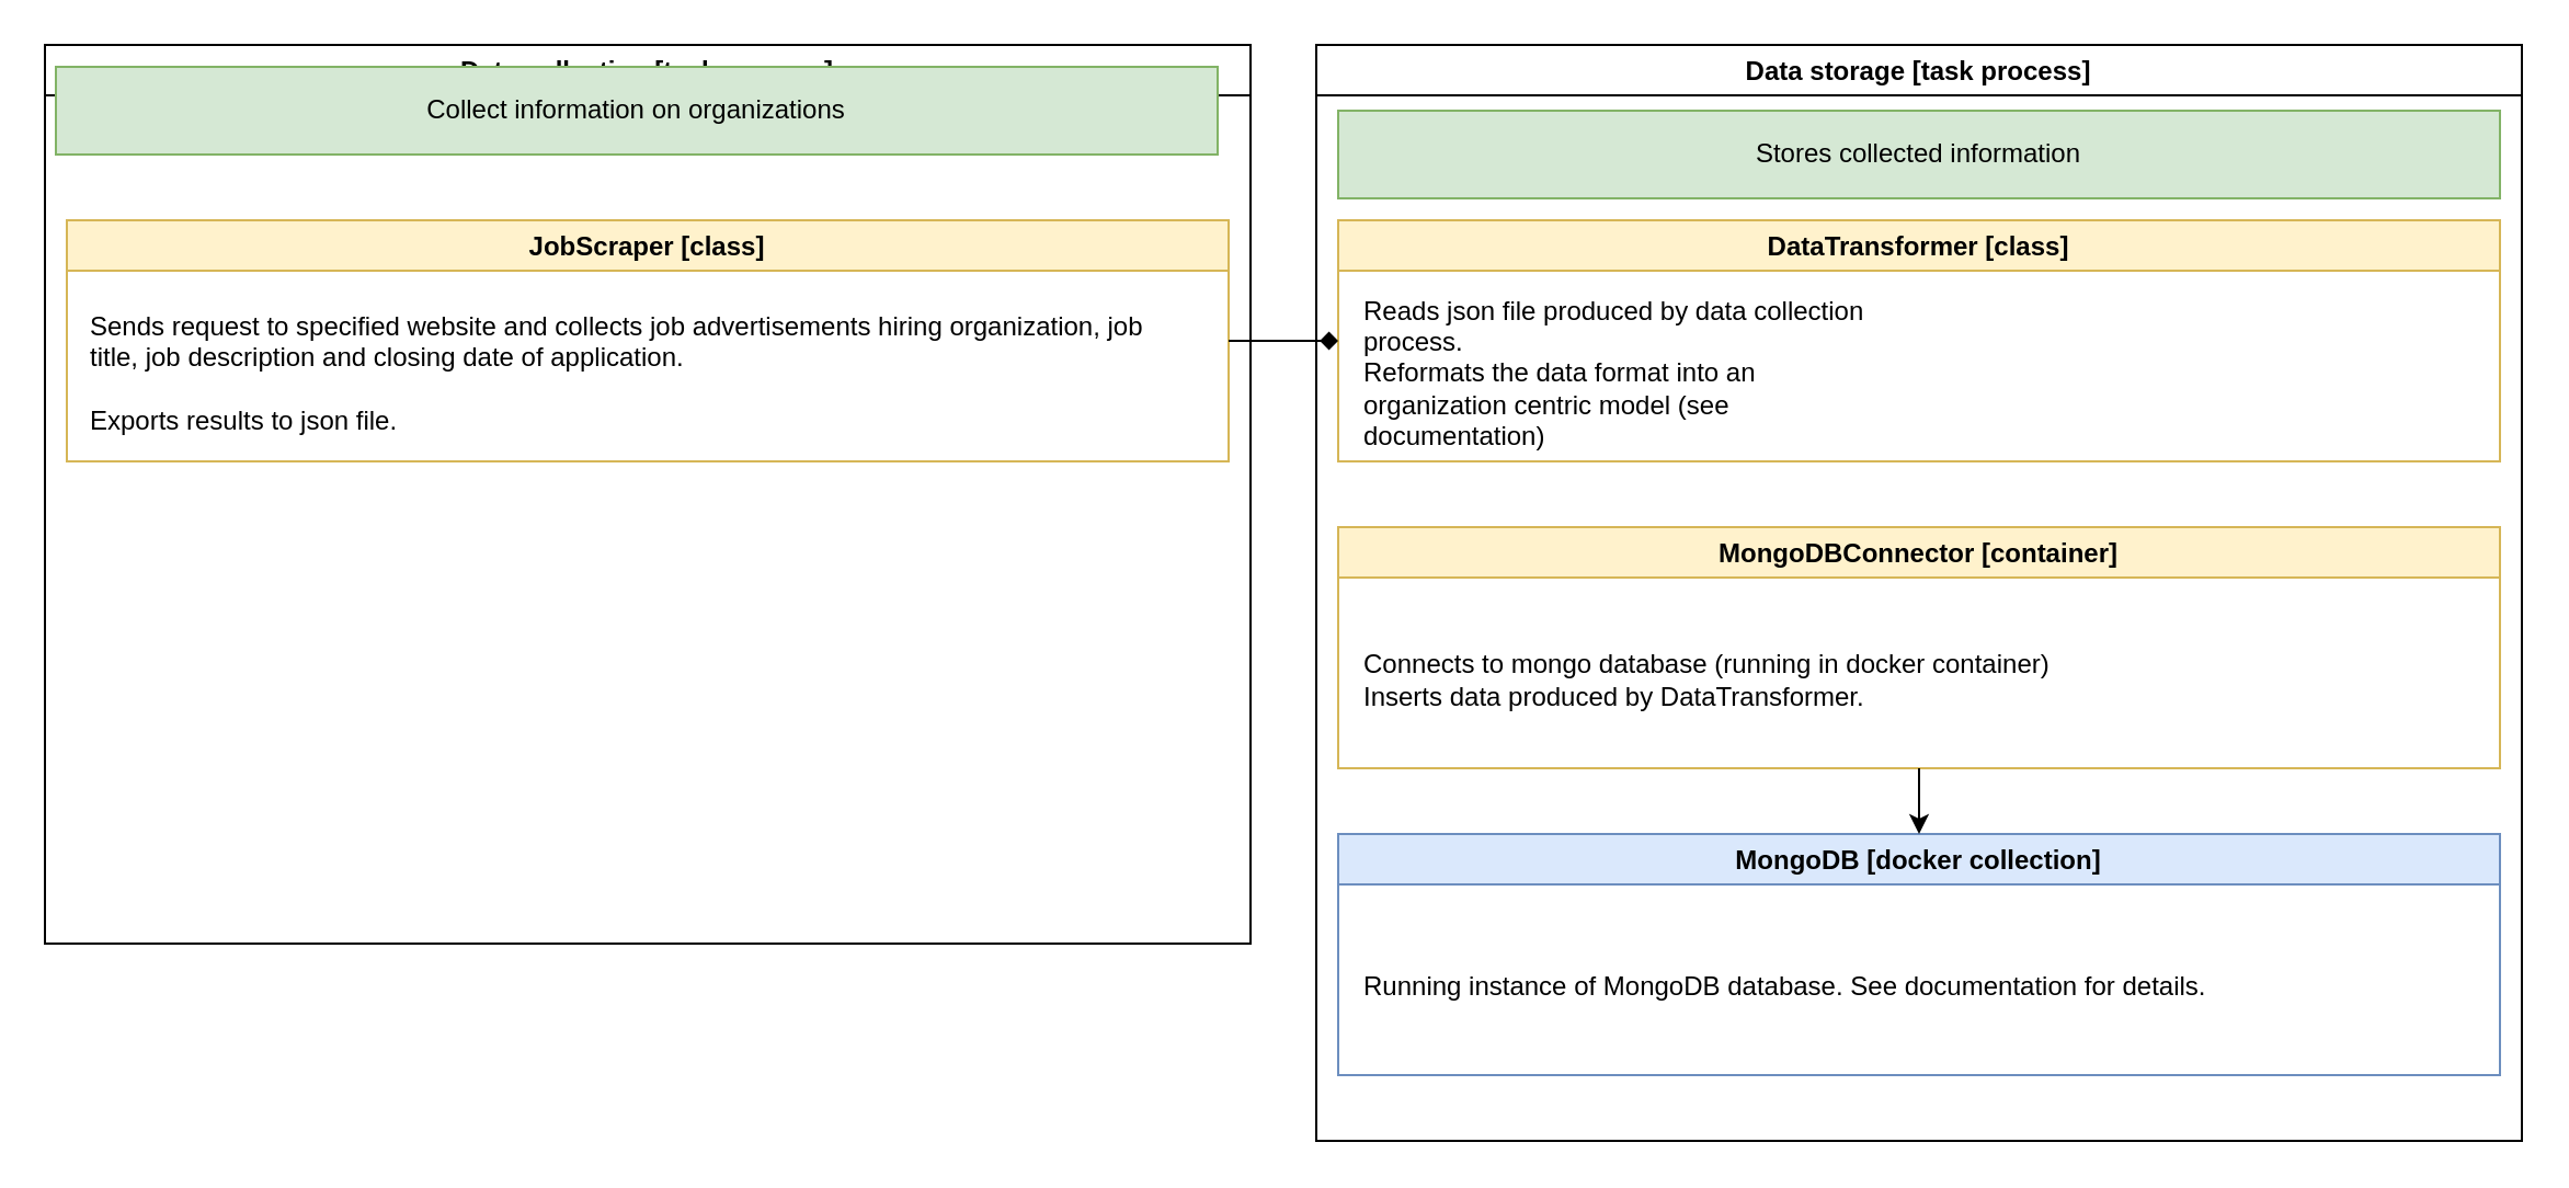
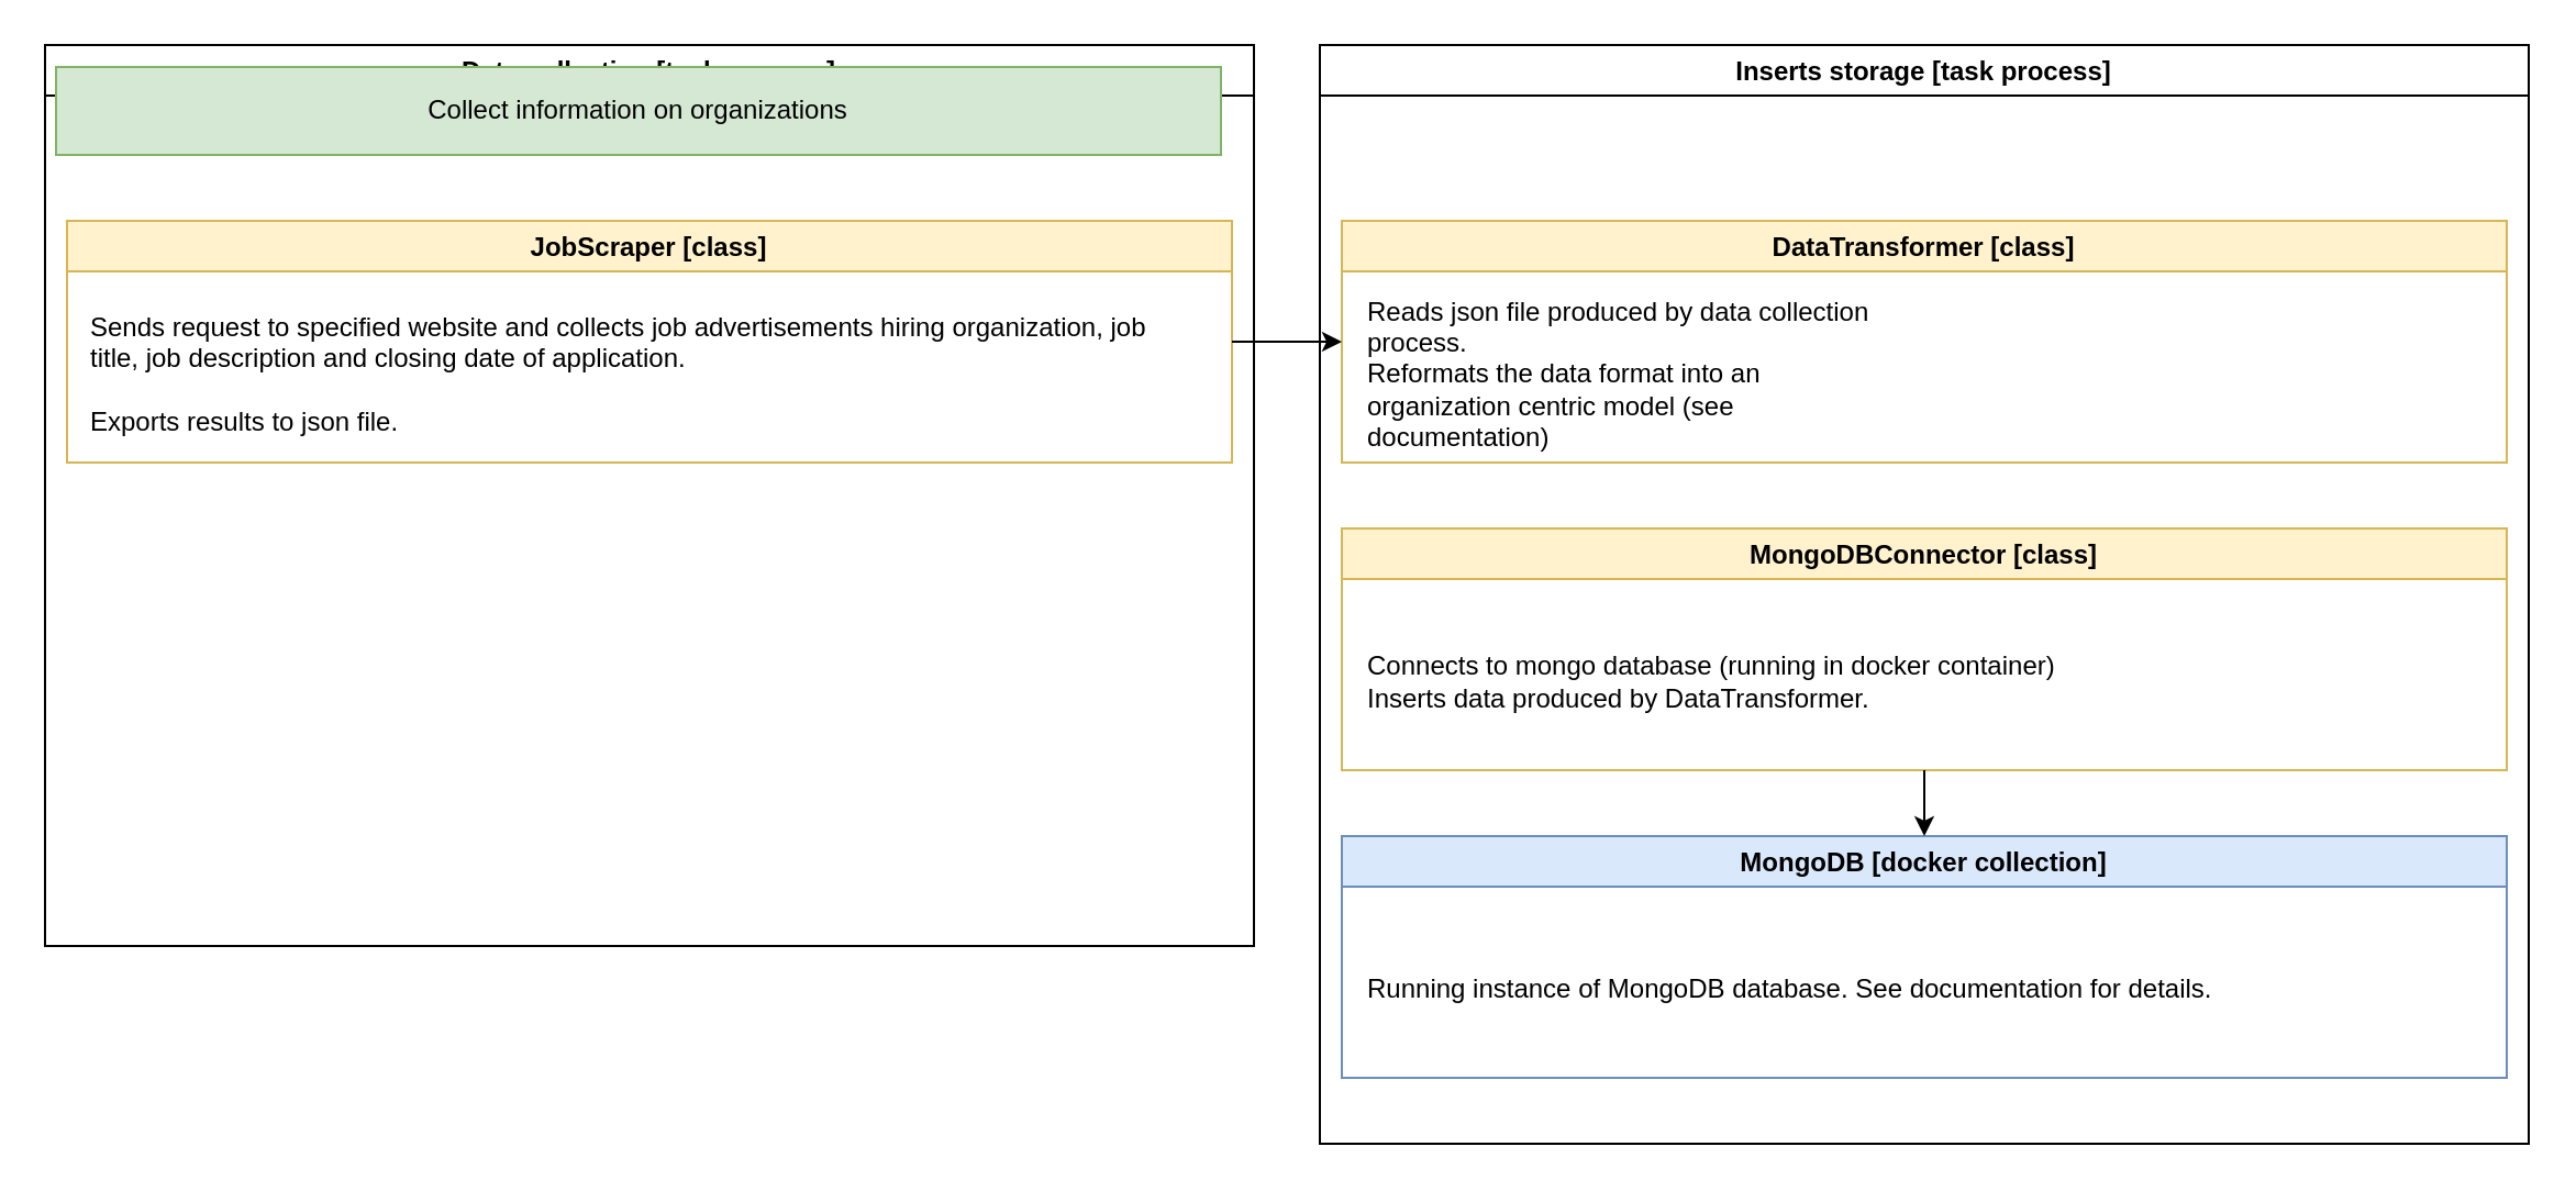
  <mxCell id="0" />
  <mxCell id="1" parent="0" />
  <mxCell id="2" value="Data collection [task process]" style="swimlane;" vertex="1" parent="1"><mxGeometry x="20" y="20" width="550" height="410" as="geometry"><mxRectangle x="60" y="160" width="200" height="23" as="alternateBounds" /></mxGeometry></mxCell>
  <mxCell id="3" value="JobScraper [class]" style="swimlane;fillColor=#fff2cc;strokeColor=#d6b656;" vertex="1" parent="2"><mxGeometry x="10" y="80" width="530" height="110" as="geometry"><mxRectangle x="10" y="30" width="140" height="23" as="alternateBounds" /></mxGeometry></mxCell>
  <mxCell id="4" value="&lt;div style=&quot;text-align: left;&quot;&gt;&lt;span style=&quot;background-color: initial;&quot;&gt;Sends request to specified website and collects job advertisements hiring organization, job title, job description and closing date of application.&amp;nbsp;&lt;/span&gt;&lt;/div&gt;&lt;div style=&quot;text-align: left;&quot;&gt;&lt;br&gt;&lt;/div&gt;&lt;span style=&quot;background-color: initial;&quot;&gt;&lt;div style=&quot;text-align: left;&quot;&gt;&lt;span style=&quot;background-color: initial;&quot;&gt;Exports results to json file.&lt;/span&gt;&lt;/div&gt;&lt;/span&gt;" style="text;html=1;align=center;verticalAlign=middle;whiteSpace=wrap;rounded=0;" vertex="1" parent="3"><mxGeometry x="10" y="30" width="500" height="80" as="geometry" /></mxCell>
  <mxCell id="5" value="Collect information on organizations" style="text;html=1;strokeColor=#82b366;fillColor=#d5e8d4;align=center;verticalAlign=middle;whiteSpace=wrap;rounded=0;" vertex="1" parent="2"><mxGeometry x="5" y="10" width="530" height="40" as="geometry" /></mxCell>
- <mxCell id="6" value="Data storage [task process]" style="swimlane;" vertex="1" parent="1"><mxGeometry x="600" y="20" width="550" height="500" as="geometry"><mxRectangle x="640" y="160" width="220" height="23" as="alternateBounds" /></mxGeometry></mxCell>
+ <mxCell id="6" value="Inserts storage [task process]" style="swimlane;" vertex="1" parent="1"><mxGeometry x="600" y="20" width="550" height="500" as="geometry"><mxRectangle x="640" y="160" width="220" height="23" as="alternateBounds" /></mxGeometry></mxCell>
  <mxCell id="7" value="DataTransformer [class]" style="swimlane;fillColor=#fff2cc;strokeColor=#d6b656;" vertex="1" parent="6"><mxGeometry x="10" y="80" width="530" height="110" as="geometry"><mxRectangle x="10" y="80" width="140" height="23" as="alternateBounds" /></mxGeometry></mxCell>
  <mxCell id="8" value="&lt;div style=&quot;&quot;&gt;Reads json file produced by data collection process.&lt;/div&gt;&lt;div style=&quot;&quot;&gt;Reformats the data format into an organization centric model (see documentation)&lt;/div&gt;" style="text;html=1;align=left;verticalAlign=middle;whiteSpace=wrap;rounded=0;" vertex="1" parent="7"><mxGeometry x="10" y="30" width="240" height="80" as="geometry" /></mxCell>
- <mxCell id="9" value="Stores collected information" style="text;html=1;strokeColor=#82b366;fillColor=#d5e8d4;align=center;verticalAlign=middle;whiteSpace=wrap;rounded=0;" vertex="1" parent="6"><mxGeometry x="10" y="30" width="530" height="40" as="geometry" /></mxCell>
- <mxCell id="10" value="MongoDBConnector [container]" style="swimlane;fillColor=#fff2cc;strokeColor=#d6b656;" vertex="1" parent="6"><mxGeometry x="10" y="220" width="530" height="110" as="geometry"><mxRectangle x="10" y="30" width="140" height="23" as="alternateBounds" /></mxGeometry></mxCell>
+ <mxCell id="10" value="MongoDBConnector [class]" style="swimlane;fillColor=#fff2cc;strokeColor=#d6b656;" vertex="1" parent="6"><mxGeometry x="10" y="220" width="530" height="110" as="geometry"><mxRectangle x="10" y="30" width="140" height="23" as="alternateBounds" /></mxGeometry></mxCell>
  <mxCell id="11" value="Connects to mongo database (running in docker container)&lt;br&gt;Inserts data produced by DataTransformer." style="text;html=1;align=left;verticalAlign=middle;whiteSpace=wrap;rounded=0;" vertex="1" parent="10"><mxGeometry x="10" y="30" width="510" height="80" as="geometry" /></mxCell>
  <mxCell id="12" value="MongoDB [docker collection]" style="swimlane;fillColor=#dae8fc;strokeColor=#6c8ebf;" vertex="1" parent="6"><mxGeometry x="10" y="360" width="530" height="110" as="geometry"><mxRectangle x="10" y="80" width="140" height="23" as="alternateBounds" /></mxGeometry></mxCell>
  <mxCell id="13" value="&lt;div style=&quot;&quot;&gt;Running instance of MongoDB database. See documentation for details.&lt;/div&gt;" style="text;html=1;align=left;verticalAlign=middle;whiteSpace=wrap;rounded=0;" vertex="1" parent="12"><mxGeometry x="10" y="30" width="490" height="80" as="geometry" /></mxCell>
  <mxCell id="14" style="edgeStyle=orthogonalEdgeStyle;rounded=0;orthogonalLoop=1;jettySize=auto;html=1;entryX=0.5;entryY=0;entryDx=0;entryDy=0;" edge="1" parent="6" source="11" target="12"><mxGeometry relative="1" as="geometry" /></mxCell>
- <mxCell id="15" style="edgeStyle=orthogonalEdgeStyle;rounded=0;orthogonalLoop=1;jettySize=auto;html=1;entryX=0;entryY=0.5;entryDx=0;entryDy=0;endArrow=diamond;" edge="1" parent="1" source="3" target="7"><mxGeometry relative="1" as="geometry" /></mxCell>
+ <mxCell id="15" style="edgeStyle=orthogonalEdgeStyle;rounded=0;orthogonalLoop=1;jettySize=auto;html=1;entryX=0;entryY=0.5;entryDx=0;entryDy=0;" edge="1" parent="1" source="3" target="7"><mxGeometry relative="1" as="geometry" /></mxCell>
